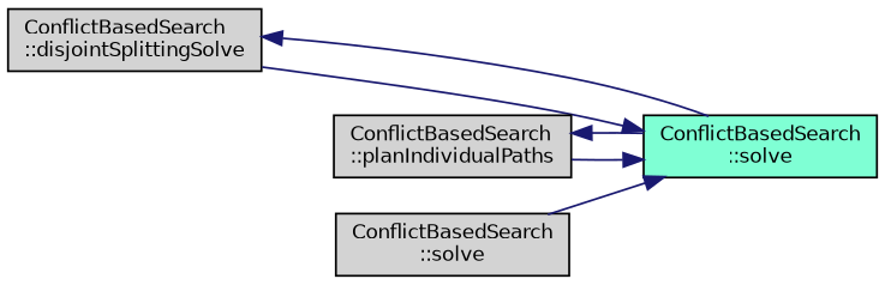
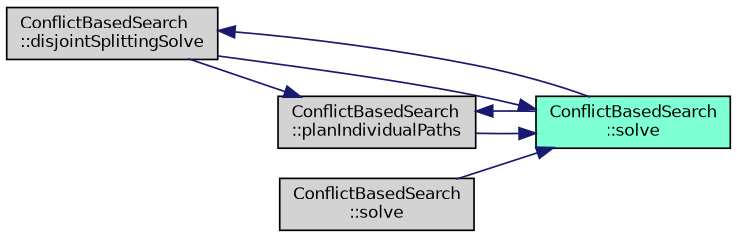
  digraph {
    rankdir=RL
    node [color=black fillcolor=lightgrey fontname=Helvetica fontsize=10 shape=record style=filled]
    edge [color=midnightblue dir=back fontname=Helvetica fontsize=10 labelfontname=Helvetica labelfontsize=10 style=solid]
    n1 [fillcolor=aquamarine fontcolor=black height=0.2 label="ConflictBasedSearch\l::solve" width=0.4]
    n2 [height=0.2 label="ConflictBasedSearch\l::disjointSplittingSolve" width=0.4]
    n3 [height=0.2 label="ConflictBasedSearch\l::planIndividualPaths" width=0.4]
    n4 [height=0.2 label="ConflictBasedSearch\l::solve" width=0.4]
    n1 -> n2
    n1 -> n3
    n1 -> n4
    n2 -> n1
    n3 -> n1
+   n3 -> n2
  }
